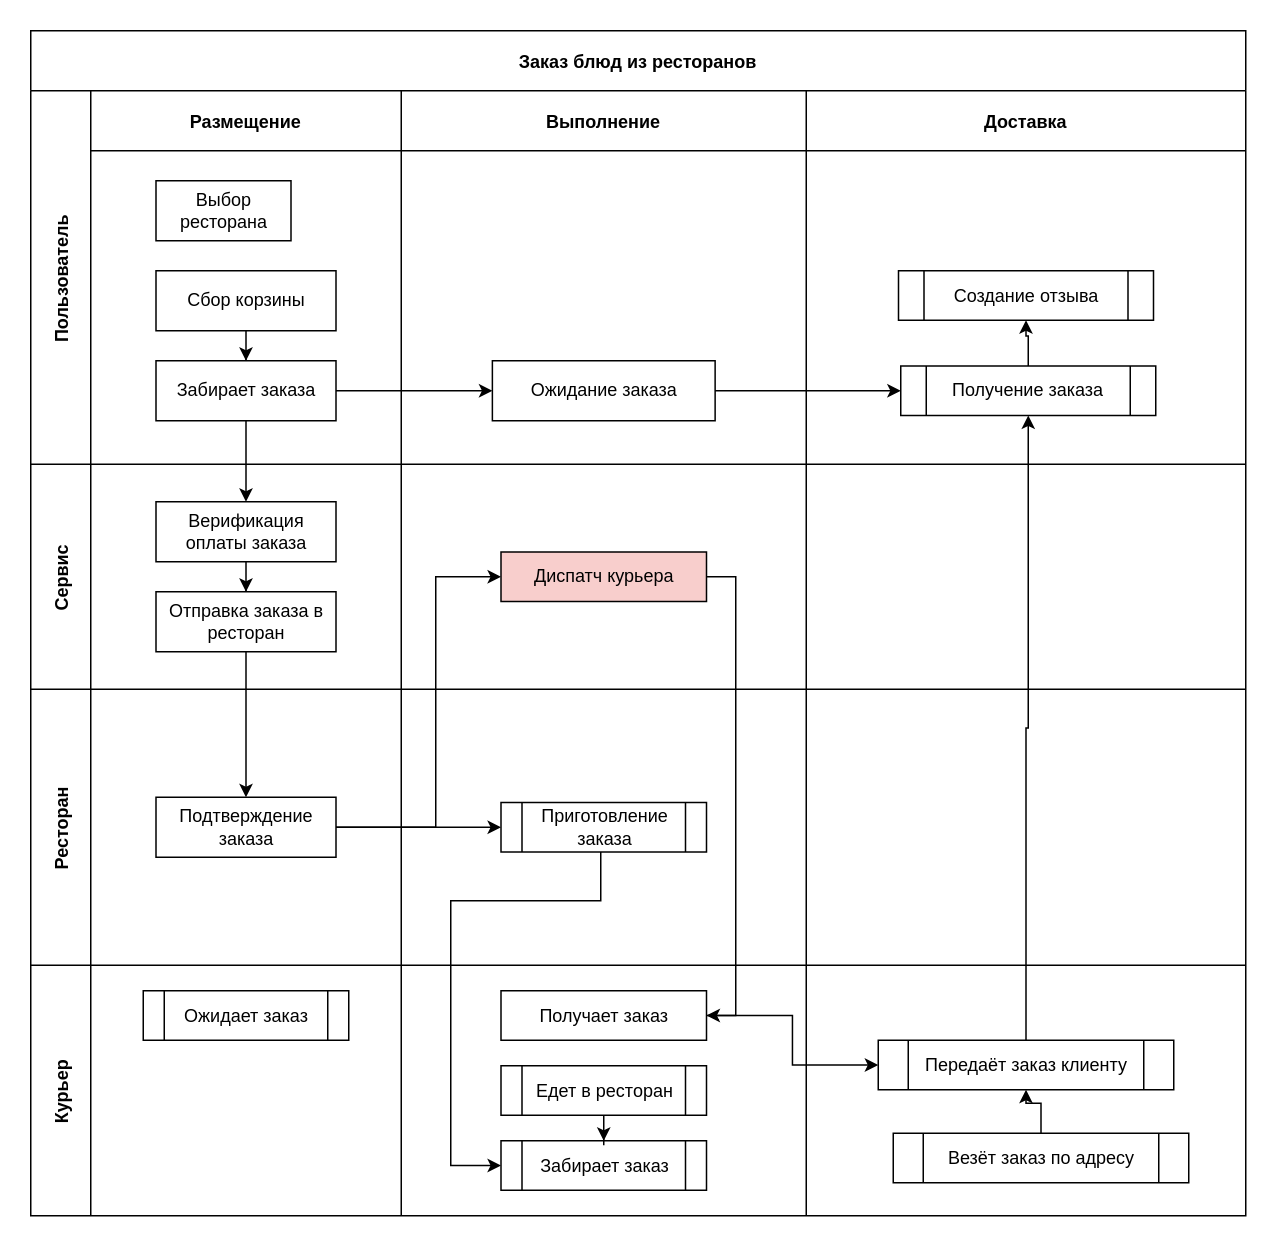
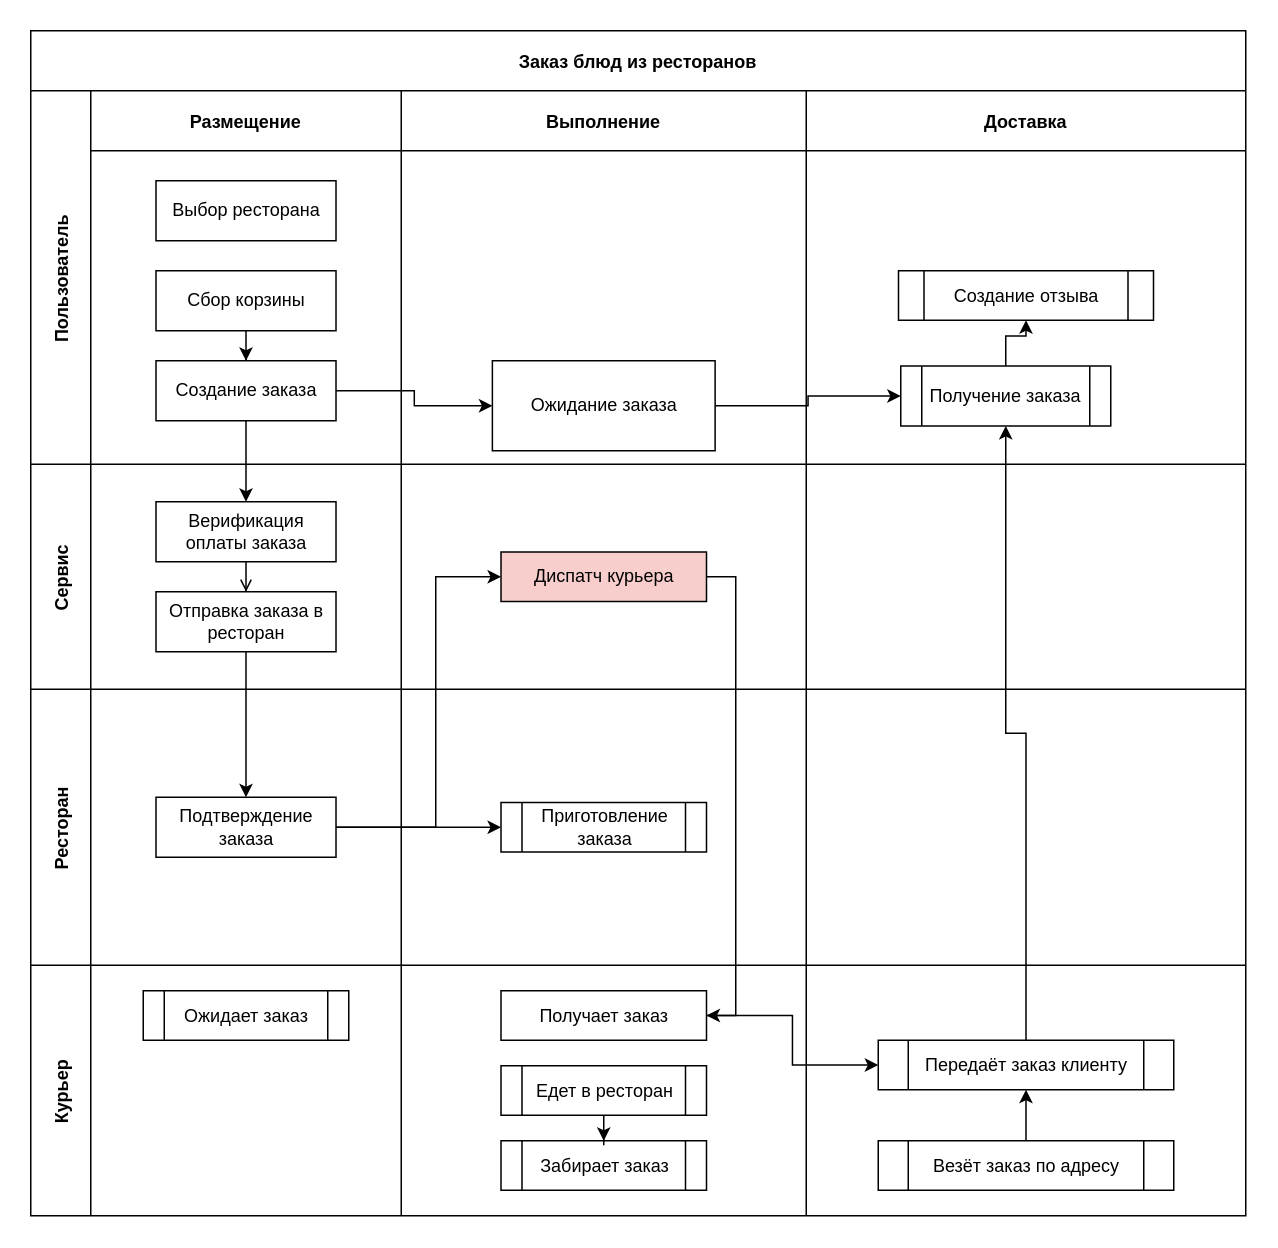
  <mxCell id="0" />
  <mxCell id="1" parent="0" />
  <mxCell id="2" value="Заказ блюд из ресторанов" style="shape=table;childLayout=tableLayout;startSize=40;collapsible=0;recursiveResize=0;expand=0;fillColor=none;fontStyle=1" parent="1" vertex="1"><mxGeometry x="20" y="20" width="810" height="790" as="geometry" /></mxCell>
  <mxCell id="3" value="Пользователь" style="shape=tableRow;horizontal=0;swimlaneHead=0;swimlaneBody=0;top=0;left=0;bottom=0;right=0;fillColor=none;points=[[0,0.5],[1,0.5]];portConstraint=eastwest;startSize=40;collapsible=0;recursiveResize=0;expand=0;fontStyle=1;" parent="2" vertex="1"><mxGeometry y="40" width="810" height="249" as="geometry" /></mxCell>
  <mxCell id="4" value="Размещение" style="swimlane;swimlaneHead=0;swimlaneBody=0;connectable=0;fillColor=none;startSize=40;collapsible=0;recursiveResize=0;expand=0;fontStyle=1;" parent="3" vertex="1"><mxGeometry x="40" width="207" height="249" as="geometry"><mxRectangle width="207" height="249" as="alternateBounds" /></mxGeometry></mxCell>
  <mxCell id="5" style="edgeStyle=orthogonalEdgeStyle;rounded=0;orthogonalLoop=1;jettySize=auto;html=1;" edge="1" parent="4" source="10" target="8"><mxGeometry relative="1" as="geometry" /></mxCell>
  <mxCell id="6" value="Отправка заказа в ресторан" style="rounded=0;whiteSpace=wrap;html=1;" vertex="1" parent="4"><mxGeometry x="43.5" y="334" width="120" height="40" as="geometry" /></mxCell>
  <mxCell id="7" value="Верификация оплаты заказа" style="rounded=0;whiteSpace=wrap;html=1;" vertex="1" parent="4"><mxGeometry x="43.5" y="274" width="120" height="40" as="geometry" /></mxCell>
- <mxCell id="8" value="Забирает заказа" style="rounded=0;whiteSpace=wrap;html=1;" vertex="1" parent="4"><mxGeometry x="43.5" y="180" width="120" height="40" as="geometry" /></mxCell>
+ <mxCell id="8" value="Создание заказа" style="rounded=0;whiteSpace=wrap;html=1;" vertex="1" parent="4"><mxGeometry x="43.5" y="180" width="120" height="40" as="geometry" /></mxCell>
  <mxCell id="9" style="edgeStyle=orthogonalEdgeStyle;rounded=0;orthogonalLoop=1;jettySize=auto;html=1;" edge="1" parent="4" source="8" target="7"><mxGeometry relative="1" as="geometry" /></mxCell>
  <mxCell id="10" value="Сбор корзины" style="rounded=0;whiteSpace=wrap;html=1;" vertex="1" parent="4"><mxGeometry x="43.5" y="120" width="120" height="40" as="geometry" /></mxCell>
- <mxCell id="11" style="edgeStyle=orthogonalEdgeStyle;rounded=0;orthogonalLoop=1;jettySize=auto;html=1;" edge="1" parent="4" source="7" target="6"><mxGeometry relative="1" as="geometry" /></mxCell>
- <mxCell id="12" value="Выбор ресторана" style="rounded=0;whiteSpace=wrap;html=1;" vertex="1" parent="4"><mxGeometry x="43.5" y="60" width="90" height="40" as="geometry" /></mxCell>
+ <mxCell id="11" style="edgeStyle=orthogonalEdgeStyle;rounded=0;orthogonalLoop=1;jettySize=auto;html=1;endArrow=open;" edge="1" parent="4" source="7" target="6"><mxGeometry relative="1" as="geometry" /></mxCell>
+ <mxCell id="12" value="Выбор ресторана" style="rounded=0;whiteSpace=wrap;html=1;" vertex="1" parent="4"><mxGeometry x="43.5" y="60" width="120" height="40" as="geometry" /></mxCell>
  <mxCell id="13" value="Выполнение" style="swimlane;swimlaneHead=0;swimlaneBody=0;connectable=0;fillColor=none;startSize=40;collapsible=0;recursiveResize=0;expand=0;fontStyle=1;" parent="3" vertex="1"><mxGeometry x="247" width="270" height="249" as="geometry"><mxRectangle width="270" height="249" as="alternateBounds" /></mxGeometry></mxCell>
- <mxCell id="14" value="Ожидание заказа" style="rounded=0;whiteSpace=wrap;html=1;" vertex="1" parent="13"><mxGeometry x="60.75" y="180" width="148.5" height="40" as="geometry" /></mxCell>
+ <mxCell id="14" value="Ожидание заказа" style="rounded=0;whiteSpace=wrap;html=1;" vertex="1" parent="13"><mxGeometry x="60.75" y="180" width="148.5" height="60" as="geometry" /></mxCell>
  <mxCell id="15" value="Доставка" style="swimlane;swimlaneHead=0;swimlaneBody=0;connectable=0;fillColor=none;startSize=40;collapsible=0;recursiveResize=0;expand=0;fontStyle=1;" parent="3" vertex="1"><mxGeometry x="517" width="293" height="249" as="geometry"><mxRectangle width="293" height="249" as="alternateBounds" /></mxGeometry></mxCell>
  <mxCell id="16" style="edgeStyle=orthogonalEdgeStyle;rounded=0;orthogonalLoop=1;jettySize=auto;html=1;" edge="1" parent="15" source="17" target="18"><mxGeometry relative="1" as="geometry" /></mxCell>
- <mxCell id="17" value="Получение заказа" style="shape=process;whiteSpace=wrap;html=1;backgroundOutline=1;" vertex="1" parent="15"><mxGeometry x="63" y="183.5" width="170" height="33" as="geometry" /></mxCell>
+ <mxCell id="17" value="Получение заказа" style="shape=process;whiteSpace=wrap;html=1;backgroundOutline=1;" vertex="1" parent="15"><mxGeometry x="63" y="183.5" width="140" height="40" as="geometry" /></mxCell>
  <mxCell id="18" value="Создание отзыва" style="shape=process;whiteSpace=wrap;html=1;backgroundOutline=1;" vertex="1" parent="15"><mxGeometry x="61.5" y="120" width="170" height="33" as="geometry" /></mxCell>
  <mxCell id="19" style="edgeStyle=orthogonalEdgeStyle;rounded=0;orthogonalLoop=1;jettySize=auto;html=1;entryX=0;entryY=0.5;entryDx=0;entryDy=0;" edge="1" parent="3" source="8" target="14"><mxGeometry relative="1" as="geometry" /></mxCell>
  <mxCell id="20" style="edgeStyle=orthogonalEdgeStyle;rounded=0;orthogonalLoop=1;jettySize=auto;html=1;entryX=0;entryY=0.5;entryDx=0;entryDy=0;" edge="1" parent="3" source="14" target="17"><mxGeometry relative="1" as="geometry" /></mxCell>
  <mxCell id="21" value="Сервис" style="shape=tableRow;horizontal=0;swimlaneHead=0;swimlaneBody=0;top=0;left=0;bottom=0;right=0;fillColor=none;points=[[0,0.5],[1,0.5]];portConstraint=eastwest;startSize=40;collapsible=0;recursiveResize=0;expand=0;fontStyle=1;" vertex="1" parent="2"><mxGeometry y="289" width="810" height="150" as="geometry" /></mxCell>
  <mxCell id="22" style="swimlane;swimlaneHead=0;swimlaneBody=0;connectable=0;fillColor=none;startSize=0;collapsible=0;recursiveResize=0;expand=0;fontStyle=1;" vertex="1" parent="21"><mxGeometry x="40" width="207" height="150" as="geometry"><mxRectangle width="207" height="150" as="alternateBounds" /></mxGeometry></mxCell>
  <mxCell id="23" style="swimlane;swimlaneHead=0;swimlaneBody=0;connectable=0;fillColor=none;startSize=0;collapsible=0;recursiveResize=0;expand=0;fontStyle=1;" vertex="1" parent="21"><mxGeometry x="247" width="270" height="150" as="geometry"><mxRectangle width="270" height="150" as="alternateBounds" /></mxGeometry></mxCell>
  <mxCell id="24" value="Диспатч курьера" style="rounded=0;whiteSpace=wrap;html=1;fillColor=#f8cecc;" vertex="1" parent="23"><mxGeometry x="66.5" y="58.5" width="137" height="33" as="geometry" /></mxCell>
  <mxCell id="25" style="swimlane;swimlaneHead=0;swimlaneBody=0;connectable=0;fillColor=none;startSize=0;collapsible=0;recursiveResize=0;expand=0;fontStyle=1;" vertex="1" parent="21"><mxGeometry x="517" width="293" height="150" as="geometry"><mxRectangle width="293" height="150" as="alternateBounds" /></mxGeometry></mxCell>
  <mxCell id="26" value="Ресторан" style="shape=tableRow;horizontal=0;swimlaneHead=0;swimlaneBody=0;top=0;left=0;bottom=0;right=0;fillColor=none;points=[[0,0.5],[1,0.5]];portConstraint=eastwest;startSize=40;collapsible=0;recursiveResize=0;expand=0;fontStyle=1;" parent="2" vertex="1"><mxGeometry y="439" width="810" height="184" as="geometry" /></mxCell>
  <mxCell id="27" value="" style="swimlane;swimlaneHead=0;swimlaneBody=0;connectable=0;fillColor=none;startSize=0;collapsible=0;recursiveResize=0;expand=0;fontStyle=1;" parent="26" vertex="1"><mxGeometry x="40" width="207" height="184" as="geometry"><mxRectangle width="207" height="184" as="alternateBounds" /></mxGeometry></mxCell>
  <mxCell id="28" value="Подтверждение заказа" style="rounded=0;whiteSpace=wrap;html=1;" vertex="1" parent="27"><mxGeometry x="43.5" y="72" width="120" height="40" as="geometry" /></mxCell>
  <mxCell id="29" value="" style="swimlane;swimlaneHead=0;swimlaneBody=0;connectable=0;fillColor=none;startSize=0;collapsible=0;recursiveResize=0;expand=0;fontStyle=1;" parent="26" vertex="1"><mxGeometry x="247" width="270" height="184" as="geometry"><mxRectangle width="270" height="184" as="alternateBounds" /></mxGeometry></mxCell>
  <mxCell id="30" value="Приготовление заказа" style="shape=process;whiteSpace=wrap;html=1;backgroundOutline=1;" vertex="1" parent="29"><mxGeometry x="66.5" y="75.5" width="137" height="33" as="geometry" /></mxCell>
  <mxCell id="31" value="" style="swimlane;swimlaneHead=0;swimlaneBody=0;connectable=0;fillColor=none;startSize=0;collapsible=0;recursiveResize=0;expand=0;fontStyle=1;" parent="26" vertex="1"><mxGeometry x="517" width="293" height="184" as="geometry"><mxRectangle width="293" height="184" as="alternateBounds" /></mxGeometry></mxCell>
  <mxCell id="32" style="edgeStyle=orthogonalEdgeStyle;rounded=0;orthogonalLoop=1;jettySize=auto;html=1;" edge="1" parent="26" source="28" target="30"><mxGeometry relative="1" as="geometry" /></mxCell>
  <mxCell id="33" value="Курьер" style="shape=tableRow;horizontal=0;swimlaneHead=0;swimlaneBody=0;top=0;left=0;bottom=0;right=0;fillColor=none;points=[[0,0.5],[1,0.5]];portConstraint=eastwest;startSize=40;collapsible=0;recursiveResize=0;expand=0;fontStyle=1;" vertex="1" parent="2"><mxGeometry y="623" width="810" height="167" as="geometry" /></mxCell>
  <mxCell id="34" style="swimlane;swimlaneHead=0;swimlaneBody=0;connectable=0;fillColor=none;startSize=0;collapsible=0;recursiveResize=0;expand=0;fontStyle=1;" vertex="1" parent="33"><mxGeometry x="40" width="207" height="167" as="geometry"><mxRectangle width="207" height="167" as="alternateBounds" /></mxGeometry></mxCell>
  <mxCell id="35" value="Ожидает заказ" style="shape=process;whiteSpace=wrap;html=1;backgroundOutline=1;" vertex="1" parent="34"><mxGeometry x="35" y="17" width="137" height="33" as="geometry" /></mxCell>
  <mxCell id="36" value="" style="swimlane;swimlaneHead=0;swimlaneBody=0;connectable=0;fillColor=none;startSize=0;collapsible=0;recursiveResize=0;expand=0;fontStyle=1;" vertex="1" parent="33"><mxGeometry x="247" width="270" height="167" as="geometry"><mxRectangle width="270" height="167" as="alternateBounds" /></mxGeometry></mxCell>
  <mxCell id="37" value="Забирает заказ" style="shape=process;whiteSpace=wrap;html=1;backgroundOutline=1;" vertex="1" parent="36"><mxGeometry x="66.5" y="117" width="137" height="33" as="geometry" /></mxCell>
  <mxCell id="38" style="edgeStyle=orthogonalEdgeStyle;rounded=0;orthogonalLoop=1;jettySize=auto;html=1;" edge="1" parent="36" source="39" target="37"><mxGeometry relative="1" as="geometry" /></mxCell>
  <mxCell id="39" value="Едет в ресторан" style="shape=process;whiteSpace=wrap;html=1;backgroundOutline=1;" vertex="1" parent="36"><mxGeometry x="66.5" y="67" width="137" height="33" as="geometry" /></mxCell>
  <mxCell id="40" style="edgeStyle=orthogonalEdgeStyle;rounded=0;orthogonalLoop=1;jettySize=auto;html=1;" edge="1" parent="36" source="41" target="45"><mxGeometry relative="1" as="geometry" /></mxCell>
  <mxCell id="41" value="Получает заказ" style="rounded=0;whiteSpace=wrap;html=1;" vertex="1" parent="36"><mxGeometry x="66.5" y="17" width="137" height="33" as="geometry" /></mxCell>
  <mxCell id="42" style="swimlane;swimlaneHead=0;swimlaneBody=0;connectable=0;fillColor=none;startSize=0;collapsible=0;recursiveResize=0;expand=0;fontStyle=1;" vertex="1" parent="33"><mxGeometry x="517" width="293" height="167" as="geometry"><mxRectangle width="293" height="167" as="alternateBounds" /></mxGeometry></mxCell>
  <mxCell id="43" style="edgeStyle=orthogonalEdgeStyle;rounded=0;orthogonalLoop=1;jettySize=auto;html=1;" edge="1" parent="42" source="44" target="45"><mxGeometry relative="1" as="geometry" /></mxCell>
- <mxCell id="44" value="Везёт заказ по адресу" style="shape=process;whiteSpace=wrap;html=1;backgroundOutline=1;" vertex="1" parent="42"><mxGeometry x="58" y="112" width="197" height="33" as="geometry" /></mxCell>
+ <mxCell id="44" value="Везёт заказ по адресу" style="shape=process;whiteSpace=wrap;html=1;backgroundOutline=1;" vertex="1" parent="42"><mxGeometry x="48" y="117" width="197" height="33" as="geometry" /></mxCell>
  <mxCell id="45" value="Передаёт заказ клиенту" style="shape=process;whiteSpace=wrap;html=1;backgroundOutline=1;" vertex="1" parent="42"><mxGeometry x="48" y="50" width="197" height="33" as="geometry" /></mxCell>
  <mxCell id="46" style="edgeStyle=orthogonalEdgeStyle;rounded=0;orthogonalLoop=1;jettySize=auto;html=1;entryX=1;entryY=0.5;entryDx=0;entryDy=0;" edge="1" parent="2" source="24" target="41"><mxGeometry relative="1" as="geometry"><Array as="points"><mxPoint x="470" y="364" /><mxPoint x="470" y="657" /></Array></mxGeometry></mxCell>
- <mxCell id="47" style="edgeStyle=orthogonalEdgeStyle;rounded=0;orthogonalLoop=1;jettySize=auto;html=1;entryX=0;entryY=0.5;entryDx=0;entryDy=0;" edge="1" parent="2" source="30" target="37"><mxGeometry relative="1" as="geometry"><Array as="points"><mxPoint x="380" y="580" /><mxPoint x="280" y="580" /><mxPoint x="280" y="757" /></Array></mxGeometry></mxCell>
  <mxCell id="48" style="edgeStyle=orthogonalEdgeStyle;rounded=0;orthogonalLoop=1;jettySize=auto;html=1;" edge="1" parent="2" source="6" target="28"><mxGeometry relative="1" as="geometry" /></mxCell>
  <mxCell id="49" style="edgeStyle=orthogonalEdgeStyle;rounded=0;orthogonalLoop=1;jettySize=auto;html=1;" edge="1" parent="2" source="45" target="17"><mxGeometry relative="1" as="geometry" /></mxCell>
  <mxCell id="50" style="edgeStyle=orthogonalEdgeStyle;rounded=0;orthogonalLoop=1;jettySize=auto;html=1;entryX=0;entryY=0.5;entryDx=0;entryDy=0;" edge="1" parent="2" source="28" target="24"><mxGeometry relative="1" as="geometry"><Array as="points"><mxPoint x="270" y="531" /><mxPoint x="270" y="364" /></Array></mxGeometry></mxCell>
